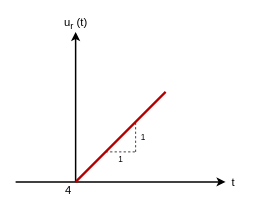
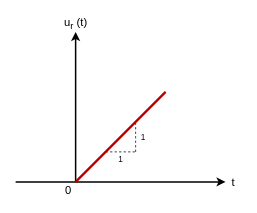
  <mxCell id="0" />
  <mxCell id="1" parent="0" />
  <mxCell id="2" value="" style="endArrow=classic;html=1;strokeWidth=2;" edge="1" parent="1"><mxGeometry width="50" height="50" relative="1" as="geometry"><mxPoint x="100" y="242" as="sourcePoint" /><mxPoint x="100" y="42" as="targetPoint" /></mxGeometry></mxCell>
  <mxCell id="3" value="" style="endArrow=classic;html=1;strokeWidth=2;" edge="1" parent="1"><mxGeometry width="50" height="50" relative="1" as="geometry"><mxPoint x="20" y="242" as="sourcePoint" /><mxPoint x="300" y="242" as="targetPoint" /></mxGeometry></mxCell>
  <mxCell id="4" value="&lt;font style=&quot;font-size: 15px&quot;&gt;t&lt;/font&gt;" style="text;html=1;align=center;verticalAlign=middle;resizable=0;points=[];autosize=1;" vertex="1" parent="1"><mxGeometry x="300" y="232" width="20" height="20" as="geometry" /></mxCell>
- <mxCell id="5" value="&lt;font style=&quot;font-size: 15px&quot;&gt;4&lt;/font&gt;" style="text;html=1;align=center;verticalAlign=middle;resizable=0;points=[];autosize=1;" vertex="1" parent="1"><mxGeometry x="80" y="242" width="20" height="20" as="geometry" /></mxCell>
+ <mxCell id="5" value="&lt;font style=&quot;font-size: 15px&quot;&gt;0&lt;/font&gt;" style="text;html=1;align=center;verticalAlign=middle;resizable=0;points=[];autosize=1;" vertex="1" parent="1"><mxGeometry x="80" y="242" width="20" height="20" as="geometry" /></mxCell>
  <mxCell id="6" value="&lt;font style=&quot;font-size: 15px&quot;&gt;u&lt;sub&gt;r&lt;/sub&gt; (t)&lt;/font&gt;" style="text;html=1;align=center;verticalAlign=middle;resizable=0;points=[];autosize=1;" vertex="1" parent="1"><mxGeometry x="75" y="20" width="50" height="20" as="geometry" /></mxCell>
  <mxCell id="7" value="1" style="endArrow=none;dashed=1;html=1;strokeWidth=1;" edge="1" parent="1"><mxGeometry y="-10" width="50" height="50" relative="1" as="geometry"><mxPoint x="180" y="202" as="sourcePoint" /><mxPoint x="180" y="162" as="targetPoint" /><mxPoint as="offset" /></mxGeometry></mxCell>
  <mxCell id="8" value="1" style="endArrow=none;dashed=1;html=1;strokeWidth=1;" edge="1" parent="1"><mxGeometry y="-10" width="50" height="50" relative="1" as="geometry"><mxPoint x="140" y="202" as="sourcePoint" /><mxPoint x="180" y="202" as="targetPoint" /><mxPoint as="offset" /></mxGeometry></mxCell>
  <mxCell id="9" value="" style="endArrow=none;html=1;strokeWidth=3;fillColor=#e51400;strokeColor=#B20000;" edge="1" parent="1"><mxGeometry width="50" height="50" relative="1" as="geometry"><mxPoint x="100" y="242" as="sourcePoint" /><mxPoint x="220" y="122" as="targetPoint" /></mxGeometry></mxCell>
